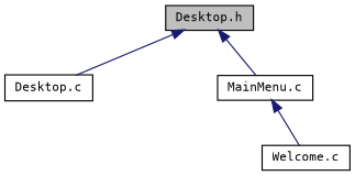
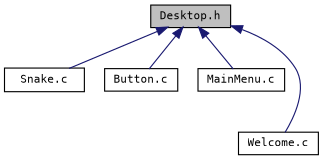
  digraph {
    fontname="DejaVu Sans Mono"
    node [color=black fillcolor=white fontname="DejaVu Sans Mono" fontsize=10 shape=record style=filled]
    edge [color=midnightblue dir=back fontname="DejaVu Sans Mono" fontsize=10 labelfontname=TimesNewRoman labelfontsize=10 style=solid]
    n1 [fillcolor=grey75 fontcolor=black height=0.2 label="Desktop.h" width=0.4]
-   n2 [height=0.2 label="Desktop.c" width=0.4]
+   n2 [height=0.2 label="Snake.c" width=0.4]
+   n3 [height=0.2 label="Button.c" width=0.4]
    n4 [height=0.2 label="MainMenu.c" width=0.4]
    n5 [height=0.2 label="Welcome.c" width=0.4]
    n1 -> n2
+   n1 -> n3
    n1 -> n4
-   n4 -> n5
+   n1 -> n5
  }
